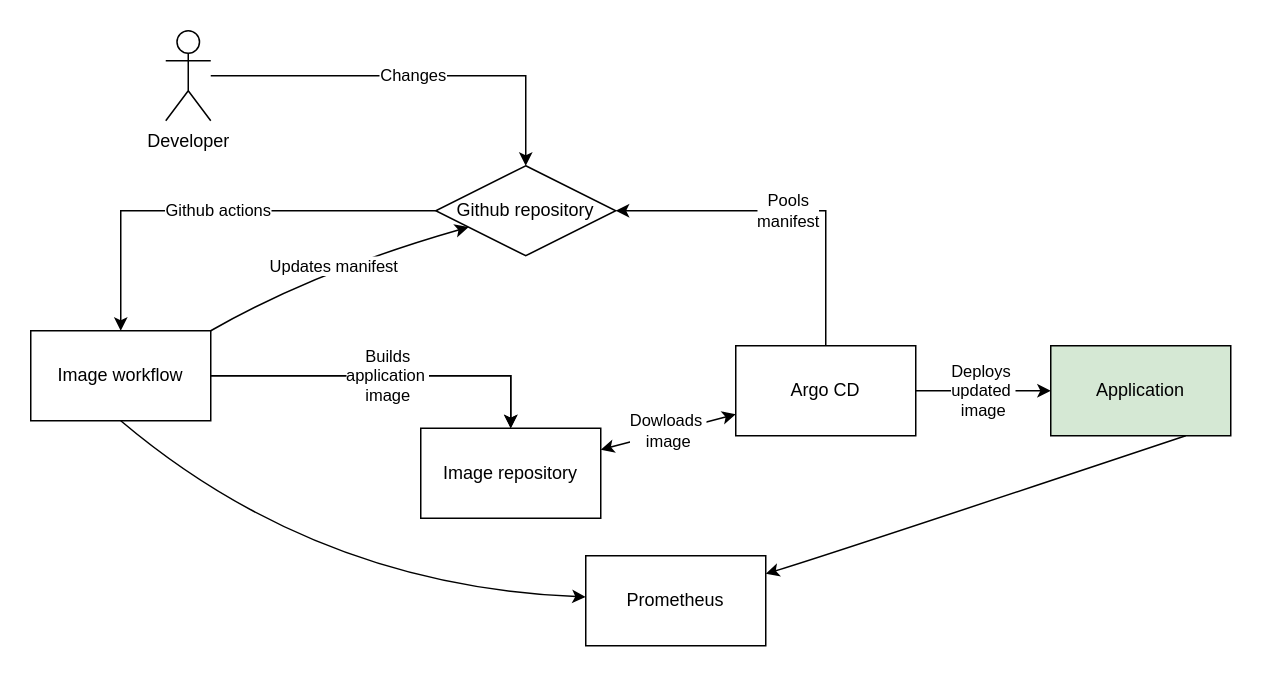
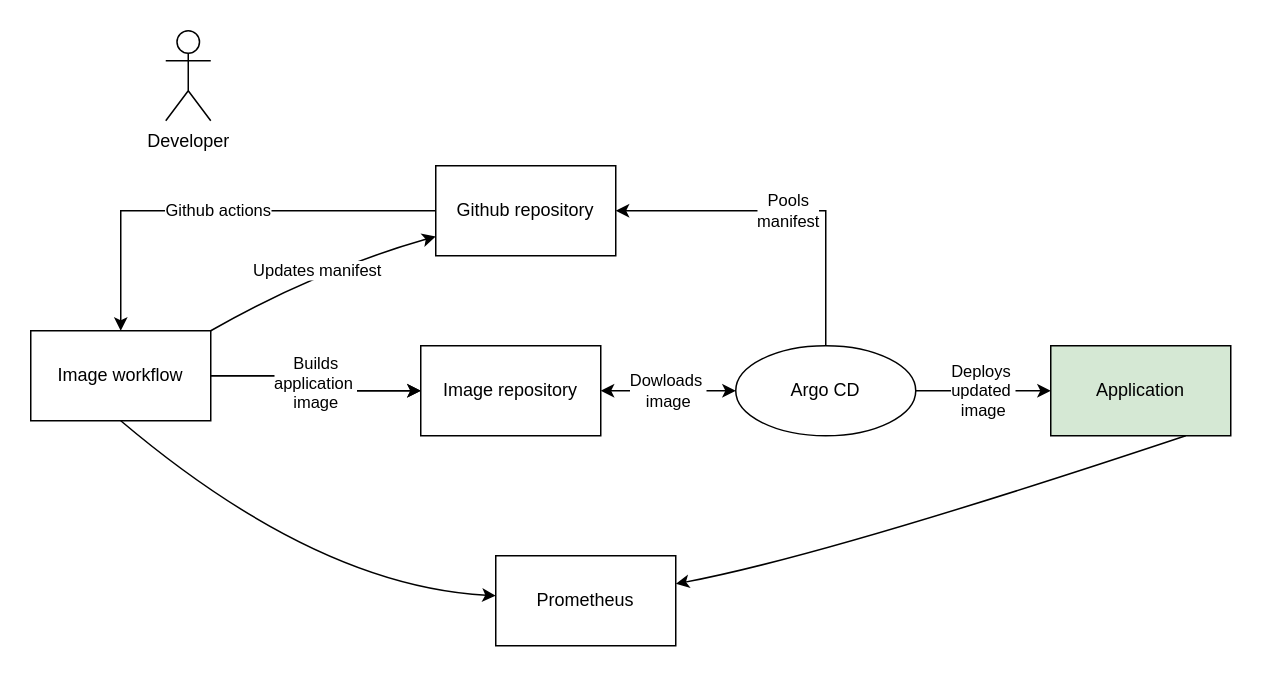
  <mxCell id="0" />
  <mxCell id="1" parent="0" />
  <mxCell id="2" value="Github actions" style="edgeStyle=orthogonalEdgeStyle;rounded=0;orthogonalLoop=1;jettySize=auto;html=1;" edge="1" parent="1" source="3" target="6"><mxGeometry relative="1" as="geometry" /></mxCell>
- <mxCell id="3" value="Github repository" style="rhombus;whiteSpace=wrap;html=1;" vertex="1" parent="1"><mxGeometry x="290" y="110" width="120" height="60" as="geometry" /></mxCell>
+ <mxCell id="3" value="Github repository" style="rounded=0;whiteSpace=wrap;html=1;" vertex="1" parent="1"><mxGeometry x="290" y="110" width="120" height="60" as="geometry" /></mxCell>
  <mxCell id="4" style="edgeStyle=orthogonalEdgeStyle;rounded=0;orthogonalLoop=1;jettySize=auto;html=1;" edge="1" parent="1" source="6" target="10"><mxGeometry relative="1" as="geometry" /></mxCell>
  <mxCell id="5" value="Builds&lt;div&gt;application&amp;nbsp;&lt;/div&gt;&lt;div&gt;image&lt;/div&gt;" style="edgeStyle=orthogonalEdgeStyle;rounded=0;orthogonalLoop=1;jettySize=auto;html=1;" edge="1" parent="1" source="6" target="10"><mxGeometry relative="1" as="geometry" /></mxCell>
  <mxCell id="6" value="Image workflow" style="rounded=0;whiteSpace=wrap;html=1;" vertex="1" parent="1"><mxGeometry x="20" y="220" width="120" height="60" as="geometry" /></mxCell>
- <mxCell id="7" value="Prometheus" style="rounded=0;whiteSpace=wrap;html=1;" vertex="1" parent="1"><mxGeometry x="390" y="370" width="120" height="60" as="geometry" /></mxCell>
- <mxCell id="8" value="Changes" style="edgeStyle=orthogonalEdgeStyle;rounded=0;orthogonalLoop=1;jettySize=auto;html=1;" edge="1" parent="1" source="9" target="3"><mxGeometry relative="1" as="geometry" /></mxCell>
+ <mxCell id="7" value="Prometheus" style="rounded=0;whiteSpace=wrap;html=1;" vertex="1" parent="1"><mxGeometry x="330" y="370" width="120" height="60" as="geometry" /></mxCell>
  <mxCell id="9" value="Developer" style="shape=umlActor;verticalLabelPosition=bottom;verticalAlign=top;html=1;outlineConnect=0;" vertex="1" parent="1"><mxGeometry x="110" y="20" width="30" height="60" as="geometry" /></mxCell>
- <mxCell id="10" value="Image repository" style="rounded=0;whiteSpace=wrap;html=1;" vertex="1" parent="1"><mxGeometry x="280" y="285" width="120" height="60" as="geometry" /></mxCell>
+ <mxCell id="10" value="Image repository" style="rounded=0;whiteSpace=wrap;html=1;" vertex="1" parent="1"><mxGeometry x="280" y="230" width="120" height="60" as="geometry" /></mxCell>
  <mxCell id="11" value="Deploys&amp;nbsp;&lt;div&gt;updated&amp;nbsp;&lt;div&gt;image&lt;/div&gt;&lt;/div&gt;" style="edgeStyle=orthogonalEdgeStyle;rounded=0;orthogonalLoop=1;jettySize=auto;html=1;entryX=0;entryY=0.5;entryDx=0;entryDy=0;" edge="1" parent="1" source="13" target="15"><mxGeometry relative="1" as="geometry" /></mxCell>
  <mxCell id="12" value="Pools&lt;div&gt;manifest&lt;/div&gt;" style="edgeStyle=orthogonalEdgeStyle;rounded=0;orthogonalLoop=1;jettySize=auto;html=1;entryX=1;entryY=0.5;entryDx=0;entryDy=0;" edge="1" parent="1" source="13" target="3"><mxGeometry relative="1" as="geometry"><Array as="points"><mxPoint x="550" y="140" /></Array></mxGeometry></mxCell>
- <mxCell id="13" value="Argo CD" style="rounded=0;whiteSpace=wrap;html=1;" vertex="1" parent="1"><mxGeometry x="490" y="230" width="120" height="60" as="geometry" /></mxCell>
+ <mxCell id="13" value="Argo CD" style="ellipse;whiteSpace=wrap;html=1;" vertex="1" parent="1"><mxGeometry x="490" y="230" width="120" height="60" as="geometry" /></mxCell>
  <mxCell id="14" value="" style="curved=1;endArrow=classic;html=1;rounded=0;exitX=0.5;exitY=1;exitDx=0;exitDy=0;" edge="1" parent="1" source="6" target="7"><mxGeometry width="50" height="50" relative="1" as="geometry"><mxPoint x="80" y="430" as="sourcePoint" /><mxPoint x="130" y="380" as="targetPoint" /><Array as="points"><mxPoint x="210" y="390" /></Array></mxGeometry></mxCell>
  <mxCell id="15" value="Application" style="rounded=0;whiteSpace=wrap;html=1;fillColor=#d5e8d4;" vertex="1" parent="1"><mxGeometry x="700" y="230" width="120" height="60" as="geometry" /></mxCell>
  <mxCell id="16" value="" style="curved=1;endArrow=classic;html=1;rounded=0;exitX=0.75;exitY=1;exitDx=0;exitDy=0;" edge="1" parent="1" source="15" target="7"><mxGeometry width="50" height="50" relative="1" as="geometry"><mxPoint x="450" y="550" as="sourcePoint" /><mxPoint x="500" y="500" as="targetPoint" /><Array as="points"><mxPoint x="550" y="370" /></Array></mxGeometry></mxCell>
  <mxCell id="17" value="Updates manifest" style="curved=1;endArrow=classic;html=1;rounded=0;exitX=1;exitY=0;exitDx=0;exitDy=0;" edge="1" parent="1" source="6" target="3"><mxGeometry width="50" height="50" relative="1" as="geometry"><mxPoint x="260" y="240" as="sourcePoint" /><mxPoint x="310" y="190" as="targetPoint" /><Array as="points"><mxPoint x="210" y="180" /></Array></mxGeometry></mxCell>
  <mxCell id="18" value="Dowloads&amp;nbsp;&lt;div&gt;image&lt;/div&gt;" style="endArrow=classic;startArrow=classic;html=1;rounded=0;" edge="1" parent="1" source="10" target="13"><mxGeometry width="50" height="50" relative="1" as="geometry"><mxPoint x="420" y="290" as="sourcePoint" /><mxPoint x="470" y="240" as="targetPoint" /></mxGeometry></mxCell>
